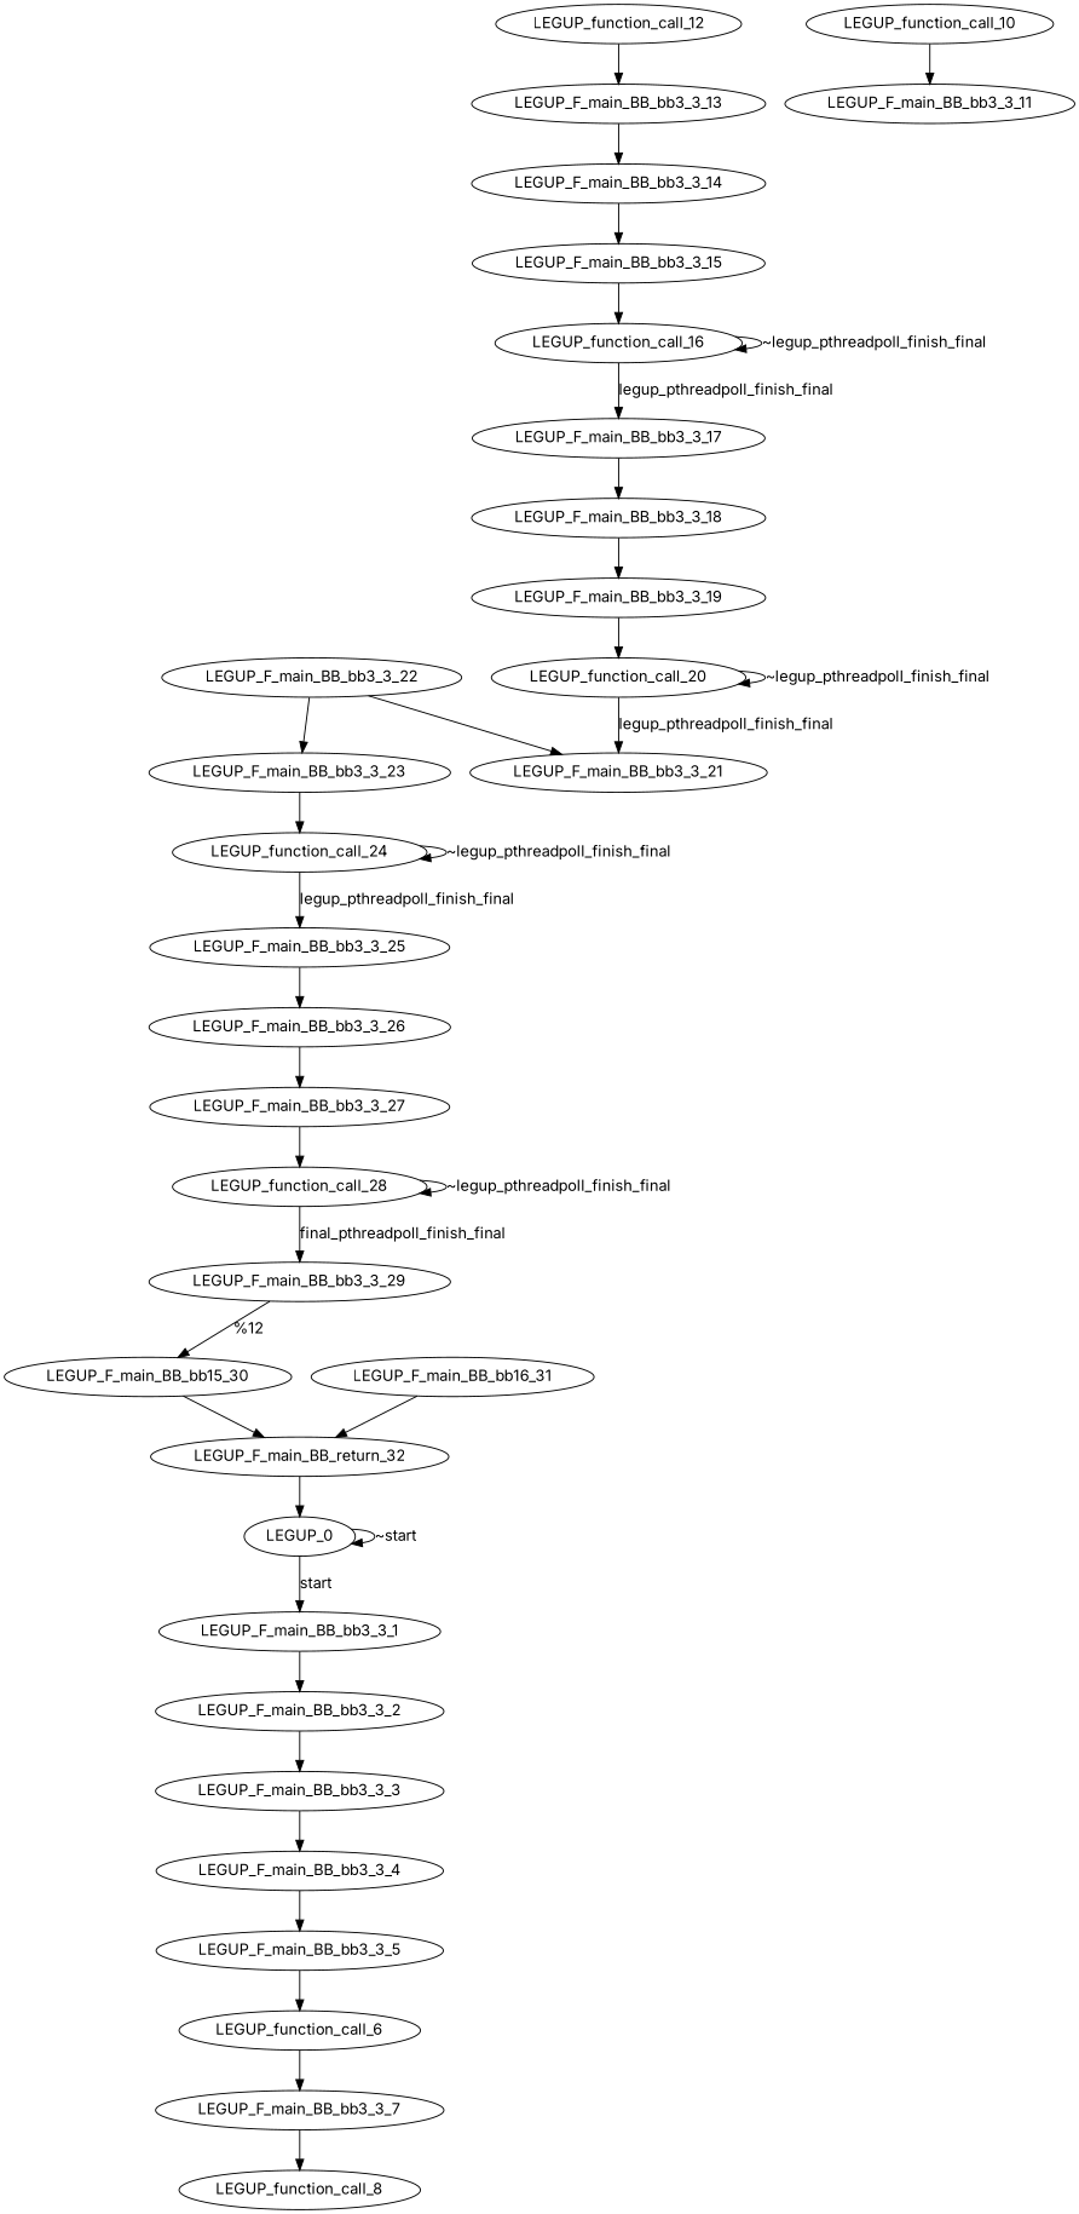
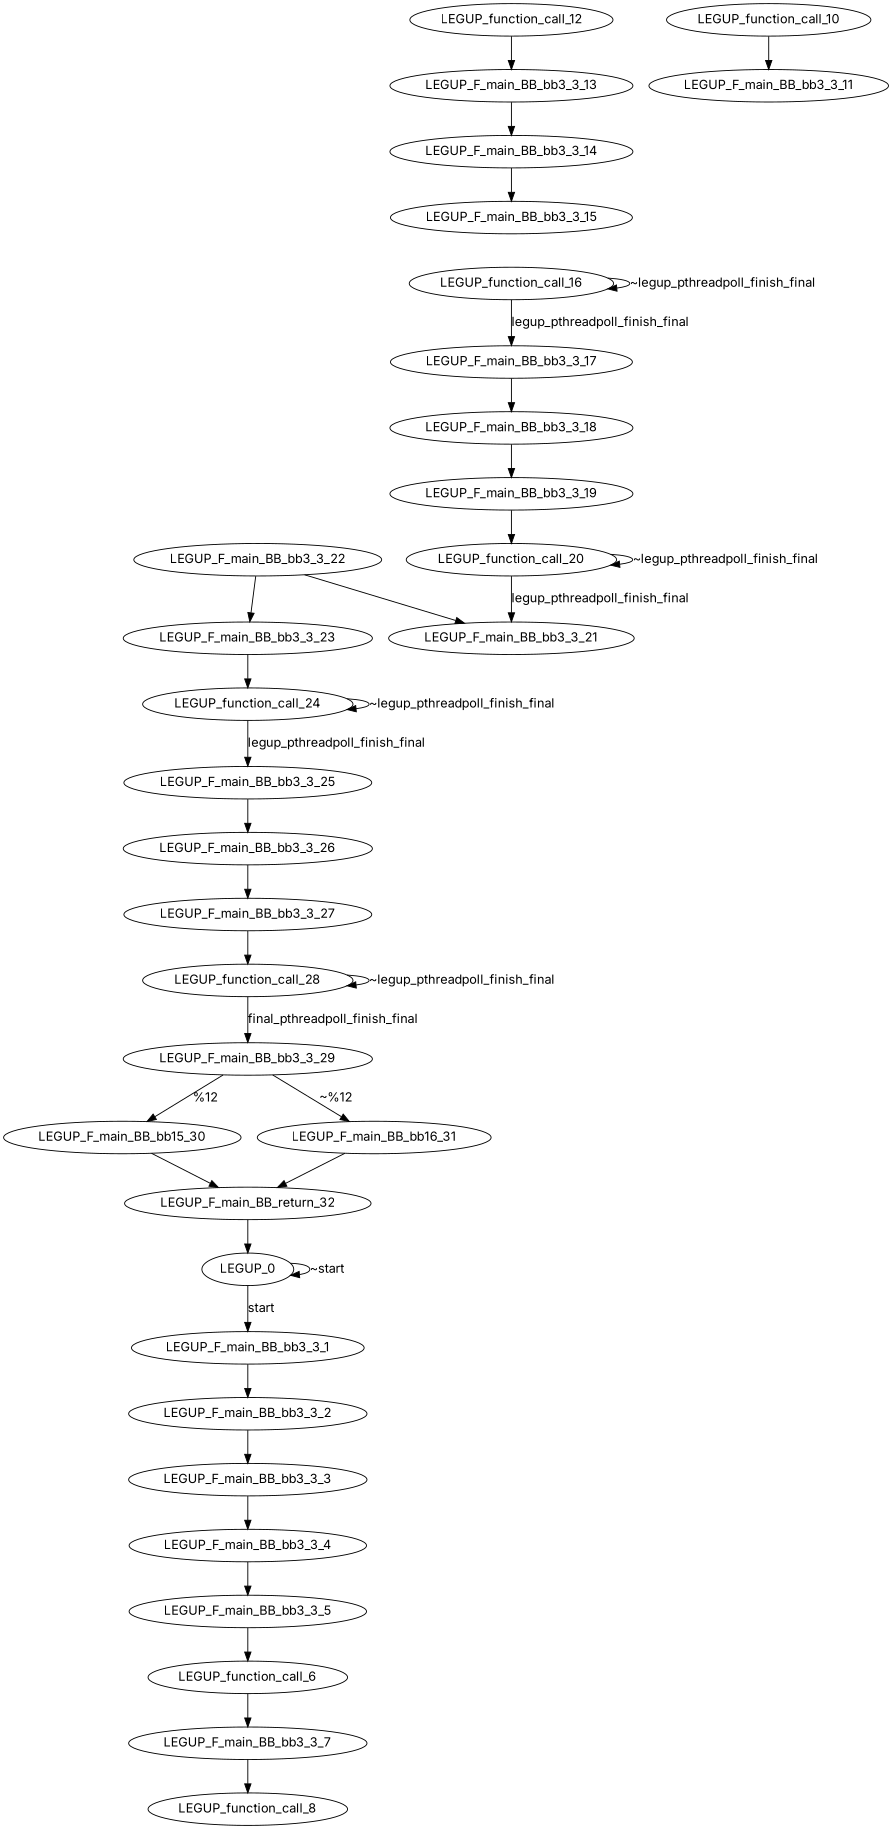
  digraph {
    fontname=Inter
    node [fontname=Inter]
    edge [fontname=Inter]
    n1 [label=LEGUP_F_main_BB_bb3_3_1]
    n2 [label=LEGUP_F_main_BB_bb3_3_2]
    n3 [label=LEGUP_F_main_BB_bb3_3_3]
    n4 [label=LEGUP_0]
    n5 [label=LEGUP_F_main_BB_bb3_3_4]
    n6 [label=LEGUP_F_main_BB_bb3_3_5]
    n7 [label=LEGUP_function_call_6]
    n8 [label=LEGUP_F_main_BB_bb3_3_7]
    n9 [label=LEGUP_function_call_8]
    n10 [label=LEGUP_function_call_10]
    n11 [label=LEGUP_F_main_BB_bb3_3_11]
    n12 [label=LEGUP_function_call_12]
    n13 [label=LEGUP_F_main_BB_bb3_3_13]
    n14 [label=LEGUP_F_main_BB_bb3_3_14]
    n15 [label=LEGUP_F_main_BB_bb3_3_15]
    n16 [label=LEGUP_function_call_16]
    n17 [label=LEGUP_F_main_BB_bb3_3_17]
    n18 [label=LEGUP_F_main_BB_bb3_3_18]
    n19 [label=LEGUP_F_main_BB_bb3_3_19]
    n20 [label=LEGUP_function_call_20]
    n21 [label=LEGUP_F_main_BB_bb3_3_21]
    n22 [label=LEGUP_F_main_BB_bb3_3_22]
    n23 [label=LEGUP_F_main_BB_bb3_3_23]
    n24 [label=LEGUP_function_call_24]
    n25 [label=LEGUP_F_main_BB_bb3_3_25]
    n26 [label=LEGUP_F_main_BB_bb3_3_26]
    n27 [label=LEGUP_F_main_BB_bb3_3_27]
    n28 [label=LEGUP_function_call_28]
    n29 [label=LEGUP_F_main_BB_bb3_3_29]
    n30 [label=LEGUP_F_main_BB_bb15_30]
    n31 [label=LEGUP_F_main_BB_bb16_31]
    n32 [label=LEGUP_F_main_BB_return_32]
    n1 -> n2
    n2 -> n3
    n3 -> n5
    n4 -> n1 [label=start]
    n4 -> n4 [label="~start"]
    n5 -> n6
    n6 -> n7
    n7 -> n8
    n8 -> n9
    n10 -> n11
    n12 -> n13
    n13 -> n14
    n14 -> n15
-   n15 -> n16
    n16 -> n16 [label="~legup_pthreadpoll_finish_final"]
    n16 -> n17 [label=legup_pthreadpoll_finish_final]
    n17 -> n18
    n18 -> n19
    n19 -> n20
    n20 -> n20 [label="~legup_pthreadpoll_finish_final"]
    n20 -> n21 [label=legup_pthreadpoll_finish_final]
    n22 -> n21
    n22 -> n23
    n23 -> n24
    n24 -> n24 [label="~legup_pthreadpoll_finish_final"]
    n24 -> n25 [label=legup_pthreadpoll_finish_final]
    n25 -> n26
    n26 -> n27
    n27 -> n28
    n28 -> n28 [label="~legup_pthreadpoll_finish_final"]
    n28 -> n29 [label=final_pthreadpoll_finish_final]
    n29 -> n30 [label="%12"]
+   n29 -> n31 [label="~%12"]
    n30 -> n32
    n31 -> n32
    n32 -> n4
  }
